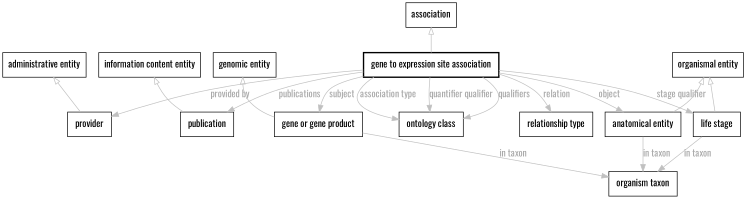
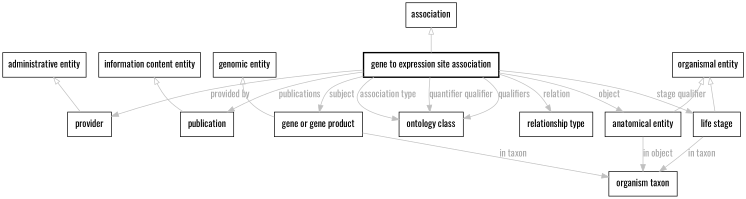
  digraph {
    fontname=Oswald
    fontsize=32
    penwidth=5
    node [color=black fontname=Oswald shape=rectangle style=solid]
    edge [color=gray fontcolor=darkgray fontname=Oswald]
    n1 [label=" gene to expression site association " style=bold]
    n2 [label=" provider "]
    n3 [label=" publication "]
    n4 [label=" ontology class "]
    n5 [label=" anatomical entity "]
    n6 [label=" relationship type "]
    n7 [label=" gene or gene product "]
    n8 [label=" life stage "]
    n9 [label=" organism taxon "]
    association [style=""]
    "administrative entity" [style=""]
    "information content entity" [style=""]
    "organismal entity" [style=""]
    "genomic entity" [style=""]
    n1 -> n2 [label="provided by"]
    n1 -> n3 [label=publications]
    n1 -> n4 [label=qualifiers]
    n1 -> n4 [label="association type"]
    n1 -> n4 [label="quantifier qualifier"]
    n1 -> n5 [label=object]
    n1 -> n6 [label=relation]
    n1 -> n7 [label=subject]
    n1 -> n8 [label="stage qualifier"]
-   n5 -> n9 [label="in taxon"]
+   n5 -> n9 [label="in object"]
    n7 -> n9 [label="in taxon"]
    n8 -> n9 [label="in taxon"]
    association -> n1 [arrowtail=onormal dir=back]
    "administrative entity" -> n2 [arrowtail=onormal dir=back]
    "information content entity" -> n3 [arrowtail=onormal dir=back]
    "organismal entity" -> n5 [arrowtail=onormal dir=back]
    "organismal entity" -> n8 [arrowtail=onormal dir=back]
    "genomic entity" -> n7 [arrowtail=onormal dir=back]
  }
